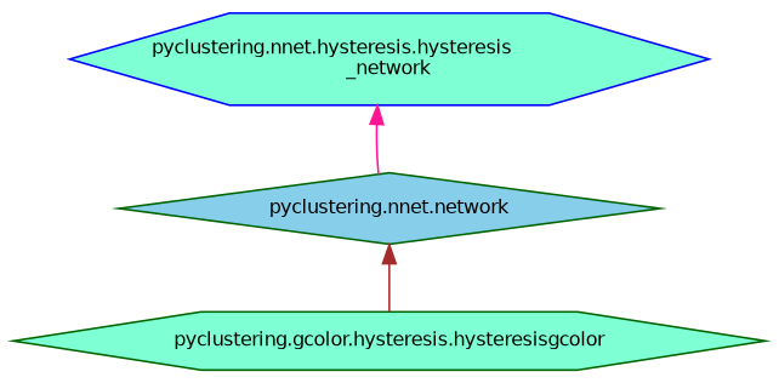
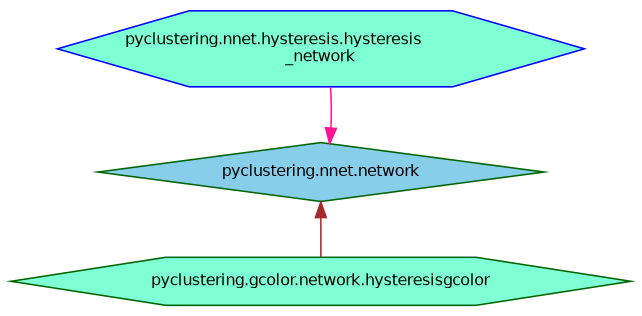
  digraph {
    node [color=darkgreen fillcolor=aquamarine fontname=Helvetica fontsize=10 shape=hexagon style=filled]
    edge [dir=back fontname=Helvetica fontsize=10 labelfontname=Helvetica labelfontsize=10 style=solid]
    n1 [color=blue fontcolor=black height=0.2 label="pyclustering.nnet.hysteresis.hysteresis\l_network" width=0.4]
-   n2 [height=0.2 label="pyclustering.gcolor.hysteresis.hysteresisgcolor" width=0.4]
+   n2 [height=0.2 label="pyclustering.gcolor.network.hysteresisgcolor" width=0.4]
    n3 [fillcolor=skyblue height=0.2 label="pyclustering.nnet.network" shape=diamond width=0.4]
-   n1 -> n3 [color=deeppink]
+   n3 -> n1 [color=deeppink]
    n3 -> n2 [color=brown]
  }
